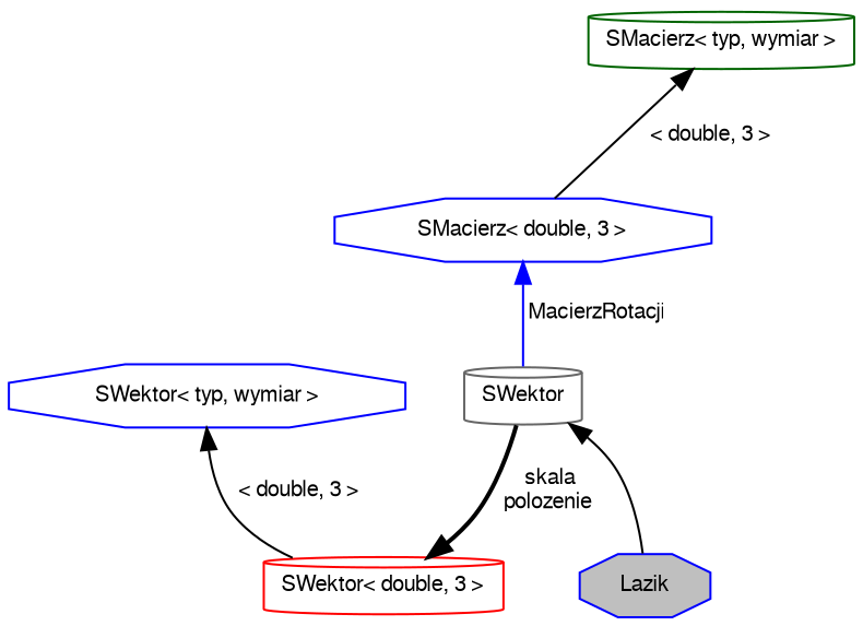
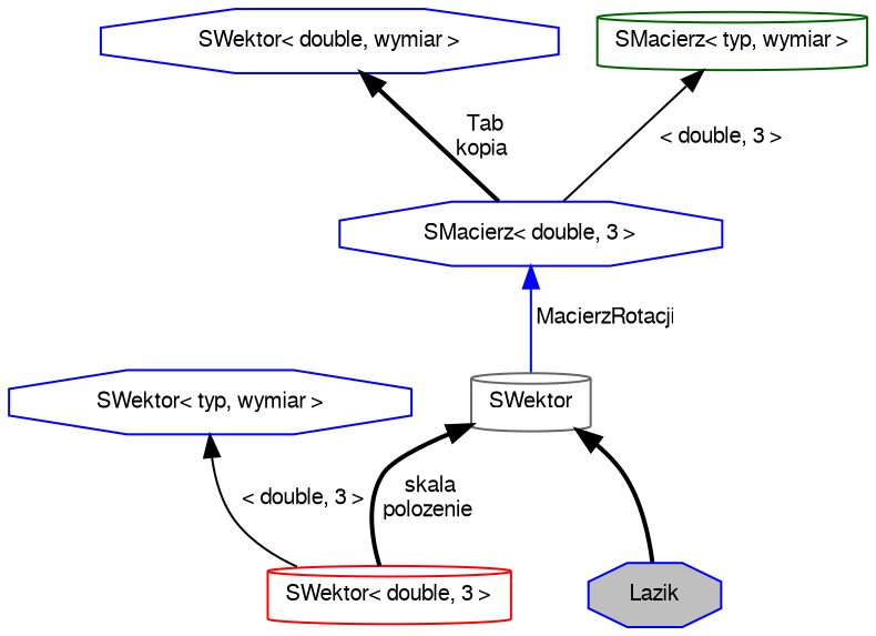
  digraph {
    node [color=blue fillcolor=white fontname=FreeSans fontsize=10 shape=octagon style=filled]
    edge [color=black dir=back fontname=FreeSans fontsize=10 labelfontname=FreeSans labelfontsize=10 style=solid]
    n1 [fillcolor=grey75 fontcolor=black height=0.2 label=Lazik width=0.4]
    n2 [color=gray40 height=0.2 label=SWektor shape=cylinder width=0.4]
    n3 [color=red height=0.2 label="SWektor\< double, 3 \>" shape=cylinder width=0.4]
    n4 [height=0.2 label="SWektor\< typ, wymiar \>" width=0.4]
+   n5 [height=0.2 label="SWektor\< double, wymiar \>" width=0.4]
    n6 [height=0.2 label="SMacierz\< double, 3 \>" width=0.4]
    n7 [color=darkgreen height=0.2 label="SMacierz\< typ, wymiar \>" shape=cylinder width=0.4]
-   n2 -> n1
-   n3 -> n2 [label=" skala\npolozenie" style=bold]
+   n2 -> n1 [style=bold]
+   n2 -> n3 [label=" skala\npolozenie" style=bold]
    n4 -> n3 [label=" \< double, 3 \>"]
+   n5 -> n6 [label=" Tab\nkopia" style=bold]
    n6 -> n2 [color=blue label=" MacierzRotacji"]
    n7 -> n6 [label=" \< double, 3 \>"]
  }
